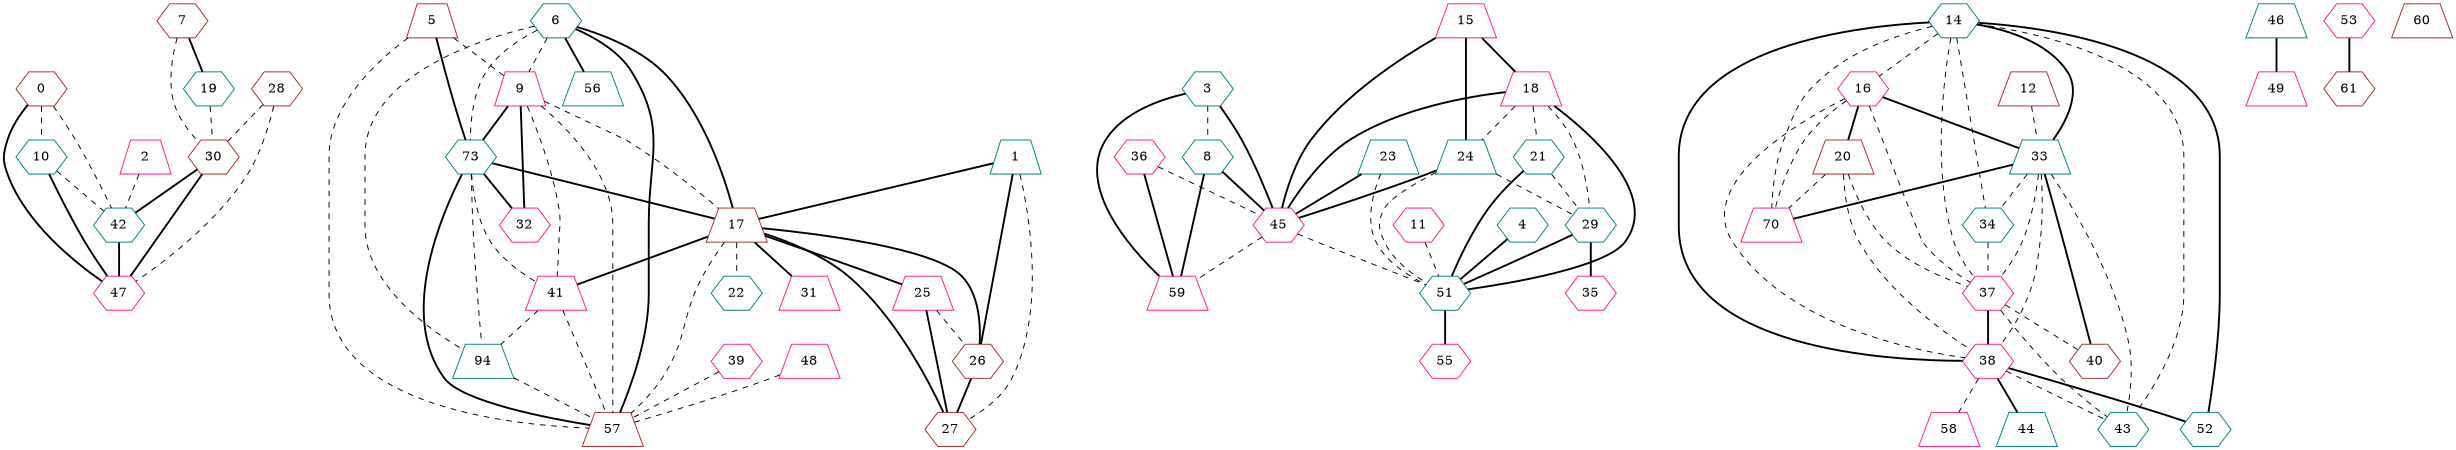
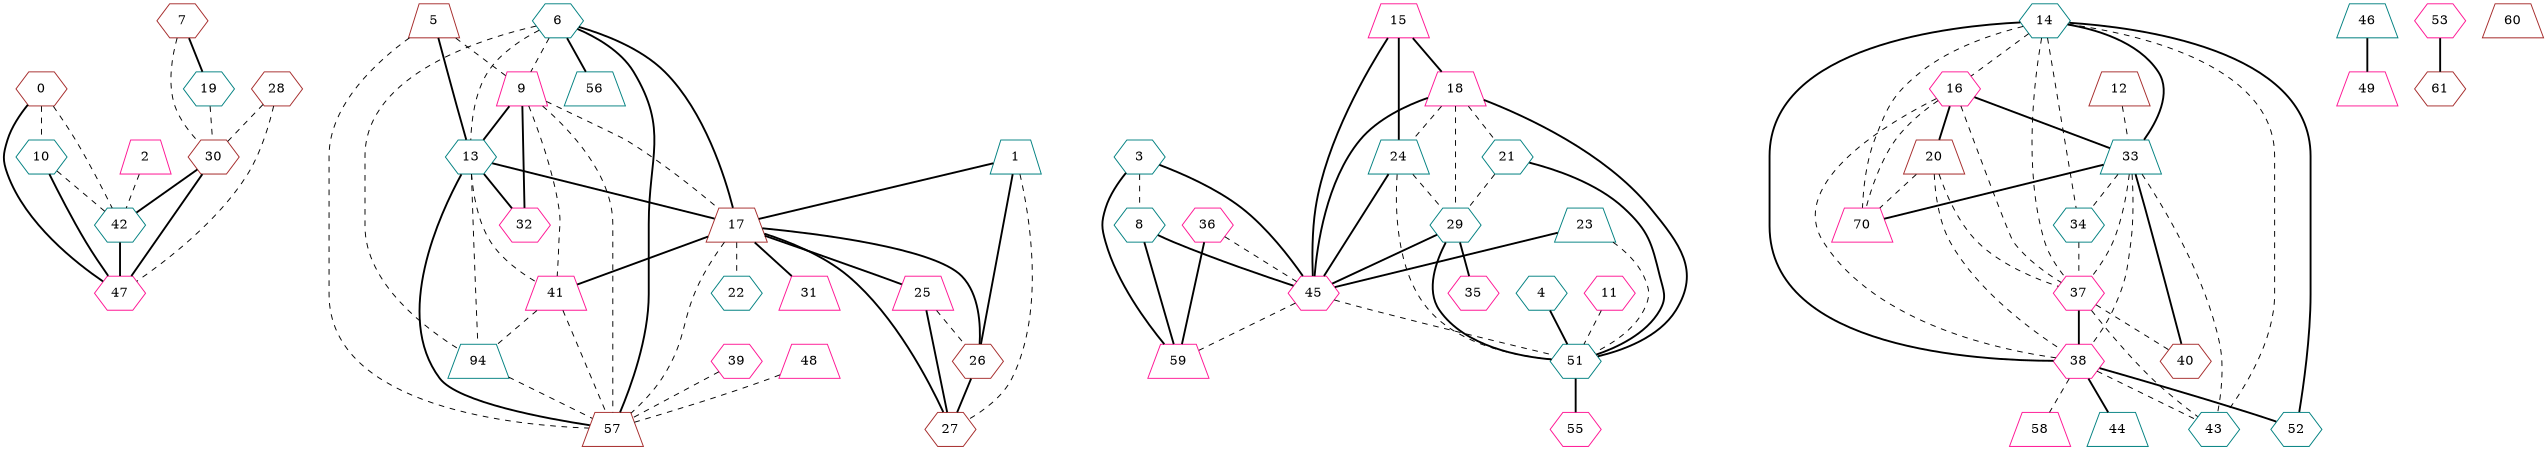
  graph {
    node [color=teal shape=hexagon]
    edge [style=dashed]
    0 [color=brown]
    10
    42
    47 [color=deeppink]
    1 [shape=trapezium]
    17 [color=brown shape=trapezium]
    26 [color=brown]
    27 [color=brown]
    57 [color=brown shape=trapezium]
    41 [color=deeppink shape=trapezium]
    22
    25 [color=deeppink shape=trapezium]
    31 [color=deeppink shape=trapezium]
    n14 [label=94 shape=trapezium]
    2 [color=deeppink shape=trapezium]
    3
    8
    45 [color=deeppink]
    59 [color=deeppink shape=trapezium]
    51
    55 [color=deeppink]
    4
    5 [color=brown shape=trapezium]
    9 [color=deeppink shape=trapezium]
-   13 [label=73]
+   13
    32 [color=deeppink]
    6
    56 [shape=trapezium]
    7 [color=brown]
    19
    30 [color=brown]
    11 [color=deeppink]
    12 [color=brown shape=trapezium]
    33 [shape=trapezium]
    34
    37 [color=deeppink]
    38 [color=deeppink]
    40 [color=brown]
    43
    n40 [color=deeppink label=70 shape=trapezium]
    52
    44 [shape=trapezium]
    58 [color=deeppink shape=trapezium]
    14
    16 [color=deeppink]
    20 [color=brown shape=trapezium]
    15 [color=deeppink shape=trapezium]
    18 [color=deeppink shape=trapezium]
    24 [shape=trapezium]
    21
    29
    35 [color=deeppink]
    23 [shape=trapezium]
    28 [color=brown]
    36 [color=deeppink]
    39 [color=deeppink]
    46 [shape=trapezium]
    49 [color=deeppink shape=trapezium]
    48 [color=deeppink shape=trapezium]
    53 [color=deeppink]
    61 [color=brown]
    60 [color=brown shape=trapezium]
    0 -- 10
    0 -- 42
    0 -- 47 [style=bold]
    10 -- 42
    10 -- 47 [style=bold]
    42 -- 47 [style=bold]
    1 -- 17 [style=bold]
    1 -- 26 [style=bold]
    1 -- 27
    17 -- 26 [style=bold]
    17 -- 27 [style=bold]
    17 -- 57
    17 -- 41 [style=bold]
    17 -- 22
    17 -- 25 [style=bold]
    17 -- 31 [style=bold]
    26 -- 27 [style=bold]
    41 -- 57
    41 -- n14
    25 -- 26
    25 -- 27 [style=bold]
    n14 -- 57
    2 -- 42
    3 -- 8
    3 -- 45 [style=bold]
    3 -- 59 [style=bold]
    8 -- 45 [style=bold]
    8 -- 59 [style=bold]
    45 -- 59
    45 -- 51
    51 -- 55 [style=bold]
    4 -- 51 [style=bold]
    5 -- 57
    5 -- 9
    5 -- 13 [style=bold]
    9 -- 17
    9 -- 57
    9 -- 41
    9 -- 13 [style=bold]
    9 -- 32 [style=bold]
    13 -- 17 [style=bold]
    13 -- 57 [style=bold]
    13 -- 41
    13 -- n14
    13 -- 32 [style=bold]
    6 -- 17 [style=bold]
    6 -- 57 [style=bold]
    6 -- n14
    6 -- 9
    6 -- 13
    6 -- 56 [style=bold]
    7 -- 19 [style=bold]
    7 -- 30
    19 -- 30
    30 -- 42 [style=bold]
    30 -- 47 [style=bold]
    11 -- 51
    12 -- 33
    33 -- 34
    33 -- 37
    33 -- 38
    33 -- 40 [style=bold]
    33 -- 43
    33 -- n40 [style=bold]
    34 -- 37
    37 -- 38 [style=bold]
    37 -- 40
    37 -- 43
    38 -- 43
    38 -- 52 [style=bold]
    38 -- 44 [style=bold]
    38 -- 58
    14 -- 33 [style=bold]
    14 -- 34
    14 -- 37
    14 -- 38 [style=bold]
    14 -- 43
    14 -- n40
    14 -- 52 [style=bold]
    14 -- 16
    16 -- 33 [style=bold]
    16 -- 37
    16 -- 38
    16 -- n40
    16 -- 20 [style=bold]
    20 -- 37
    20 -- 38
    20 -- n40
    15 -- 45 [style=bold]
    15 -- 18 [style=bold]
    15 -- 24 [style=bold]
    18 -- 45 [style=bold]
    18 -- 51 [style=bold]
    18 -- 24
    18 -- 21
    18 -- 29
    24 -- 45 [style=bold]
    24 -- 51
    24 -- 29
    21 -- 51 [style=bold]
    21 -- 29
+   29 -- 45 [style=bold]
    29 -- 51 [style=bold]
    29 -- 35 [style=bold]
    23 -- 45 [style=bold]
    23 -- 51
    28 -- 47
    28 -- 30
    36 -- 45
    36 -- 59 [style=bold]
    39 -- 57
    46 -- 49 [style=bold]
    48 -- 57
    53 -- 61 [style=bold]
  }
